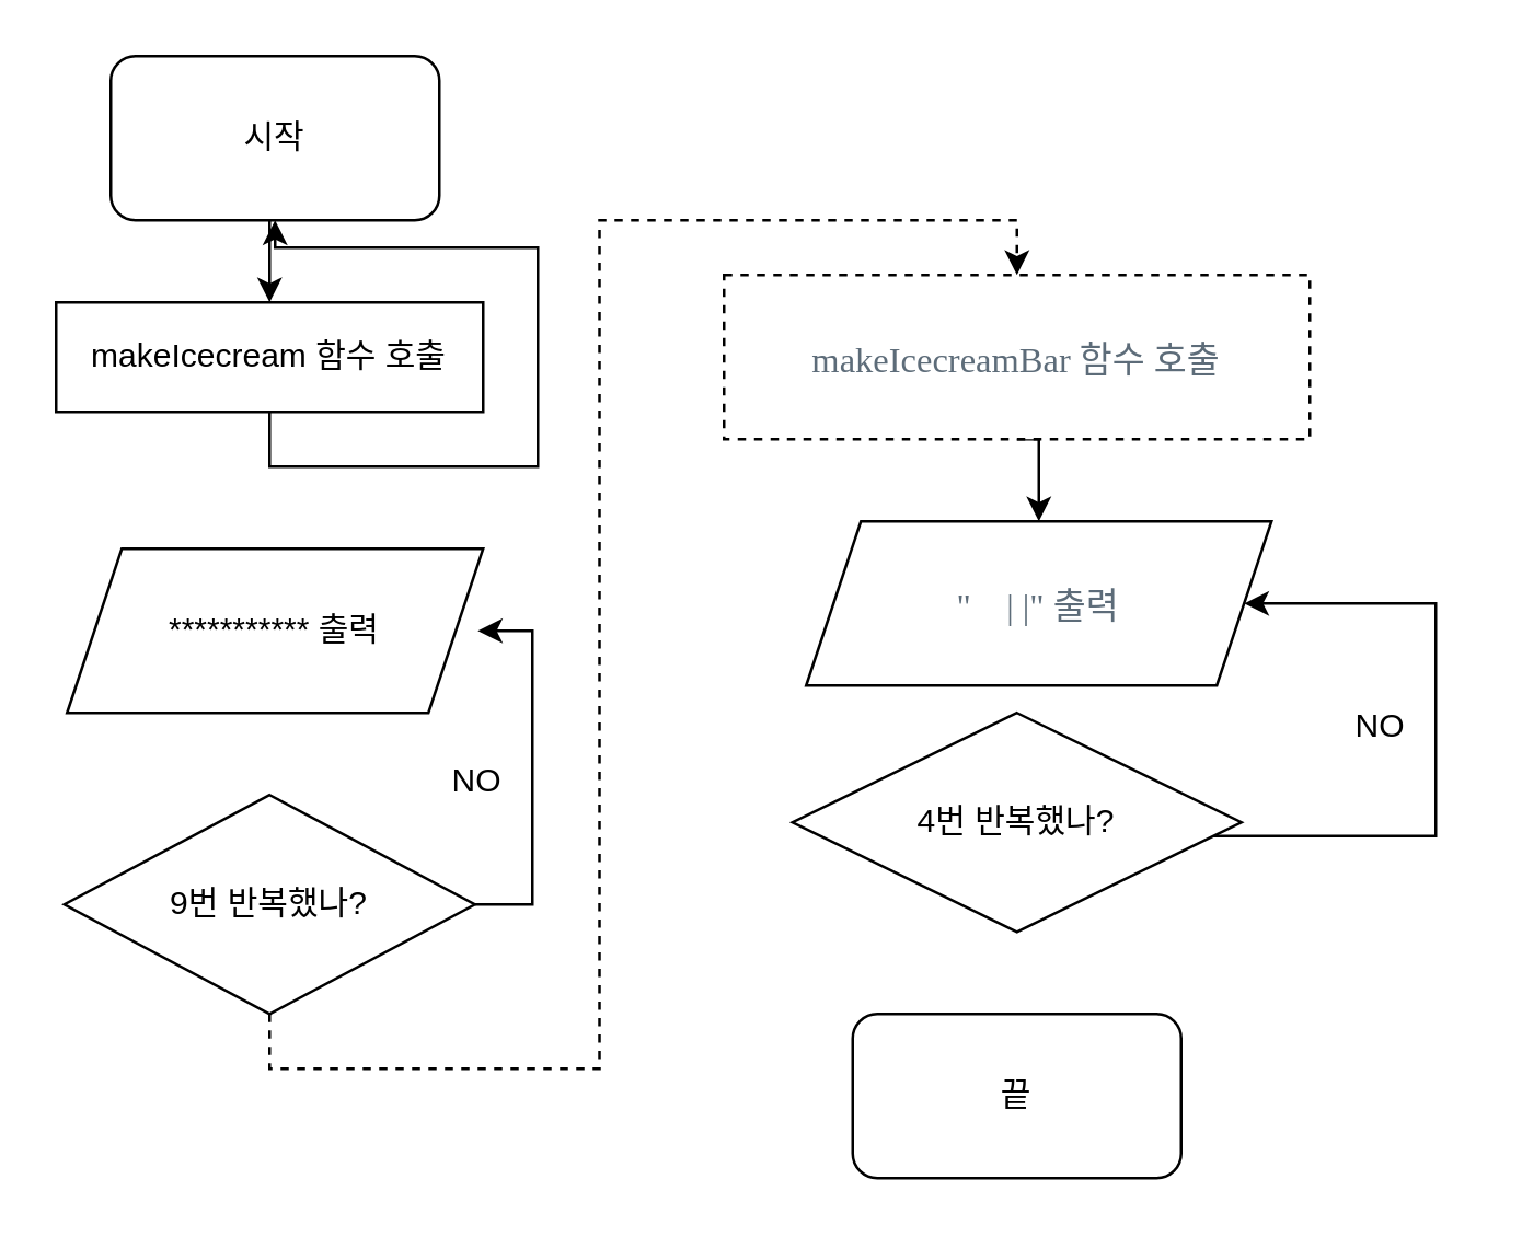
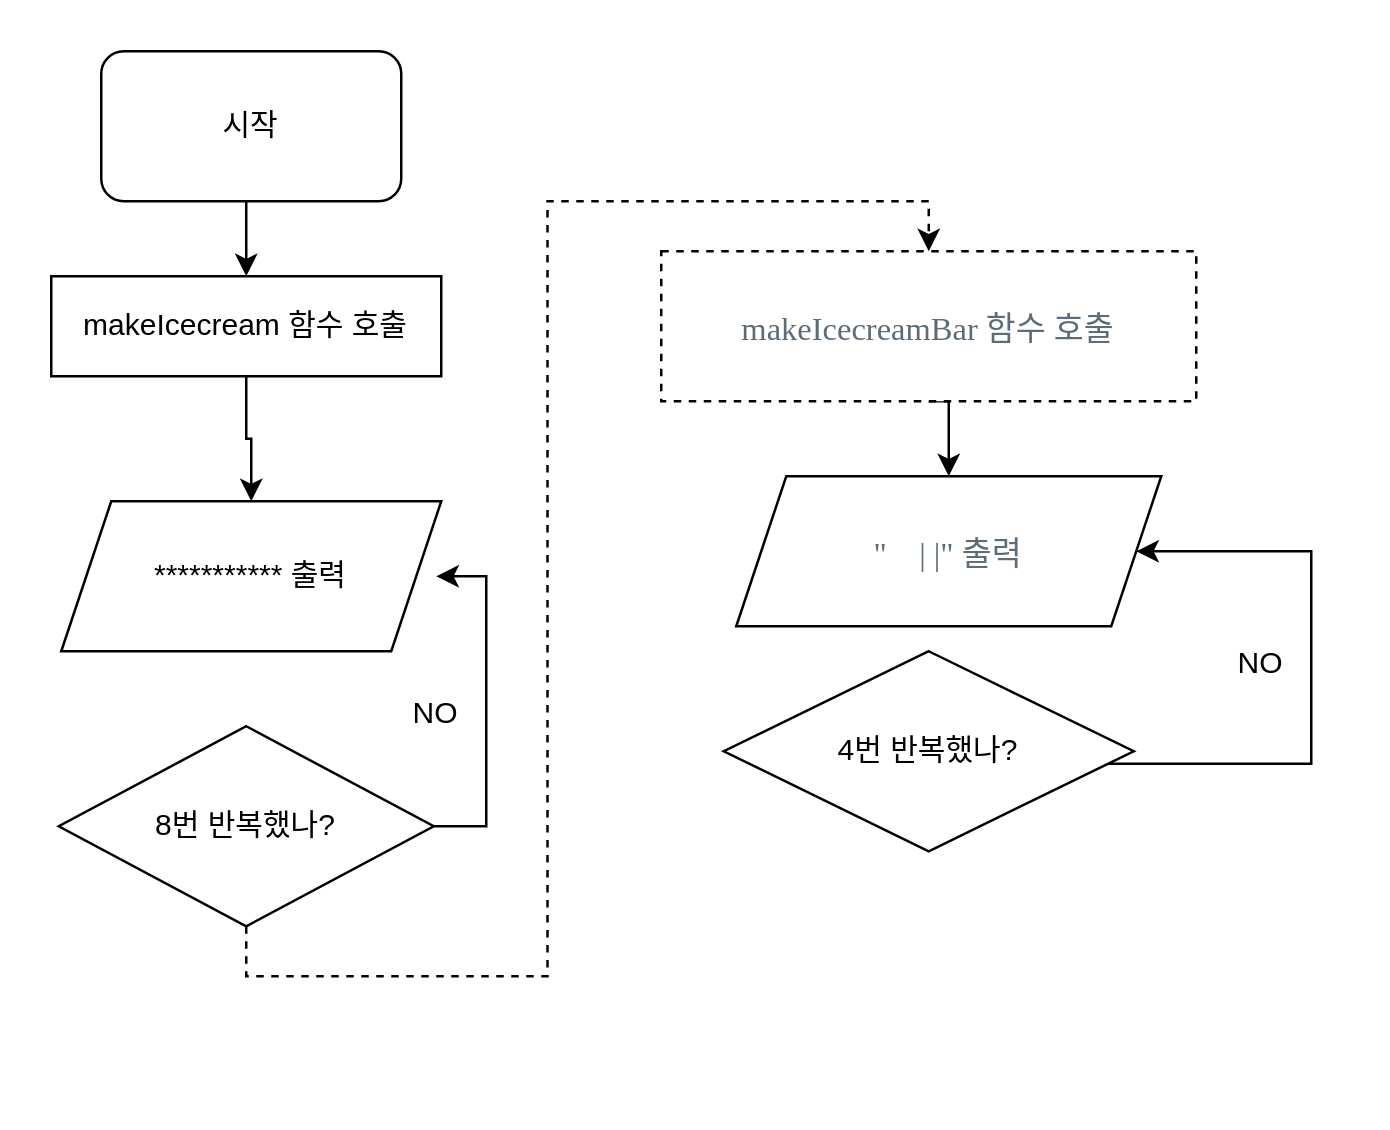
  <mxCell id="0" />
  <mxCell id="1" parent="0" />
  <mxCell id="2" style="edgeStyle=orthogonalEdgeStyle;rounded=0;orthogonalLoop=1;jettySize=auto;html=1;exitX=0.5;exitY=1;exitDx=0;exitDy=0;entryX=0.5;entryY=0;entryDx=0;entryDy=0;" edge="1" parent="1" target="6"><mxGeometry relative="1" as="geometry"><mxPoint x="98" y="80" as="sourcePoint" /></mxGeometry></mxCell>
  <mxCell id="3" value="시작" style="rounded=1;whiteSpace=wrap;html=1;" vertex="1" parent="1"><mxGeometry x="40" y="20" width="120" height="60" as="geometry" /></mxCell>
  <mxCell id="4" style="edgeStyle=orthogonalEdgeStyle;rounded=0;orthogonalLoop=1;jettySize=auto;html=1;exitX=0.5;exitY=1;exitDx=0;exitDy=0;" edge="1" parent="1"><mxGeometry relative="1" as="geometry"><mxPoint x="108" y="240" as="sourcePoint" /><mxPoint x="108" y="240" as="targetPoint" /></mxGeometry></mxCell>
- <mxCell id="5" style="edgeStyle=orthogonalEdgeStyle;rounded=0;orthogonalLoop=1;jettySize=auto;html=1;exitX=0.5;exitY=1;exitDx=0;exitDy=0;" edge="1" parent="1" source="6" target="3"><mxGeometry relative="1" as="geometry" /></mxCell>
+ <mxCell id="5" style="edgeStyle=orthogonalEdgeStyle;rounded=0;orthogonalLoop=1;jettySize=auto;html=1;exitX=0.5;exitY=1;exitDx=0;exitDy=0;entryX=0.5;entryY=0;entryDx=0;entryDy=0;" edge="1" parent="1" source="6" target="11"><mxGeometry relative="1" as="geometry" /></mxCell>
  <mxCell id="6" value="makeIcecream 함수 호출" style="rounded=0;whiteSpace=wrap;html=1;" vertex="1" parent="1"><mxGeometry x="20" y="110" width="156" height="40" as="geometry" /></mxCell>
  <mxCell id="7" style="edgeStyle=orthogonalEdgeStyle;rounded=0;orthogonalLoop=1;jettySize=auto;html=1;entryX=1;entryY=0.5;entryDx=0;entryDy=0;" edge="1" parent="1" source="9"><mxGeometry relative="1" as="geometry"><mxPoint x="174" y="230" as="targetPoint" /><Array as="points"><mxPoint x="194" y="330" /><mxPoint x="194" y="230" /></Array></mxGeometry></mxCell>
  <mxCell id="8" style="edgeStyle=orthogonalEdgeStyle;rounded=0;orthogonalLoop=1;jettySize=auto;html=1;exitX=0.5;exitY=1;exitDx=0;exitDy=0;entryX=0.5;entryY=0;entryDx=0;entryDy=0;dashed=1;" edge="1" parent="1" source="9" target="13"><mxGeometry relative="1" as="geometry" /></mxCell>
- <mxCell id="9" value="9번 반복했나?" style="rhombus;whiteSpace=wrap;html=1;shadow=0;" vertex="1" parent="1"><mxGeometry x="23" y="290" width="150" height="80" as="geometry" /></mxCell>
+ <mxCell id="9" value="8번 반복했나?" style="rhombus;whiteSpace=wrap;html=1;shadow=0;" vertex="1" parent="1"><mxGeometry x="23" y="290" width="150" height="80" as="geometry" /></mxCell>
  <mxCell id="10" value="NO" style="text;html=1;strokeColor=none;fillColor=none;align=center;verticalAlign=middle;whiteSpace=wrap;rounded=0;" vertex="1" parent="1"><mxGeometry x="144" y="270" width="60" height="30" as="geometry" /></mxCell>
  <mxCell id="11" value="*********** 출력" style="shape=parallelogram;perimeter=parallelogramPerimeter;whiteSpace=wrap;html=1;fixedSize=1;" vertex="1" parent="1"><mxGeometry x="24" y="200" width="152" height="60" as="geometry" /></mxCell>
  <mxCell id="12" style="edgeStyle=orthogonalEdgeStyle;rounded=0;orthogonalLoop=1;jettySize=auto;html=1;exitX=0.5;exitY=1;exitDx=0;exitDy=0;entryX=0.5;entryY=0;entryDx=0;entryDy=0;" edge="1" parent="1" source="13" target="14"><mxGeometry relative="1" as="geometry" /></mxCell>
  <mxCell id="13" value="&lt;p class=&quot;p1&quot; style=&quot;margin: 0px ; font-stretch: normal ; font-size: 13px ; line-height: normal ; font-family: &amp;#34;menlo&amp;#34; ; color: rgb(93 , 108 , 121) ; background-color: rgb(255 , 255 , 255)&quot;&gt;makeIcecreamBar 함수 호출&lt;/p&gt;" style="rounded=0;whiteSpace=wrap;html=1;dashed=1;" vertex="1" parent="1"><mxGeometry x="264" y="100" width="214" height="60" as="geometry" /></mxCell>
  <mxCell id="14" value="&lt;p class=&quot;p1&quot; style=&quot;margin: 0px ; font-stretch: normal ; font-size: 13px ; line-height: normal ; font-family: &amp;#34;menlo&amp;#34; ; color: rgb(93 , 108 , 121) ; background-color: rgb(255 , 255 , 255)&quot;&gt;&quot;&lt;span class=&quot;Apple-converted-space&quot;&gt;&amp;nbsp; &amp;nbsp; &lt;/span&gt;| |&quot; 출력&lt;/p&gt;" style="shape=parallelogram;perimeter=parallelogramPerimeter;whiteSpace=wrap;html=1;fixedSize=1;" vertex="1" parent="1"><mxGeometry x="294" y="190" width="170" height="60" as="geometry" /></mxCell>
  <mxCell id="15" style="edgeStyle=orthogonalEdgeStyle;rounded=0;orthogonalLoop=1;jettySize=auto;html=1;entryX=1;entryY=0.5;entryDx=0;entryDy=0;" edge="1" parent="1" source="16" target="14"><mxGeometry relative="1" as="geometry"><Array as="points"><mxPoint x="524" y="305" /><mxPoint x="524" y="220" /></Array></mxGeometry></mxCell>
  <mxCell id="16" value="4번 반복했나?" style="rhombus;whiteSpace=wrap;html=1;shadow=0;" vertex="1" parent="1"><mxGeometry x="289" y="260" width="164" height="80" as="geometry" /></mxCell>
  <mxCell id="17" value="NO" style="text;html=1;strokeColor=none;fillColor=none;align=center;verticalAlign=middle;whiteSpace=wrap;rounded=0;shadow=0;" vertex="1" parent="1"><mxGeometry x="474" y="250" width="60" height="30" as="geometry" /></mxCell>
- <mxCell id="18" value="끝" style="rounded=1;whiteSpace=wrap;html=1;shadow=0;" vertex="1" parent="1"><mxGeometry x="311" y="370" width="120" height="60" as="geometry" /></mxCell>
